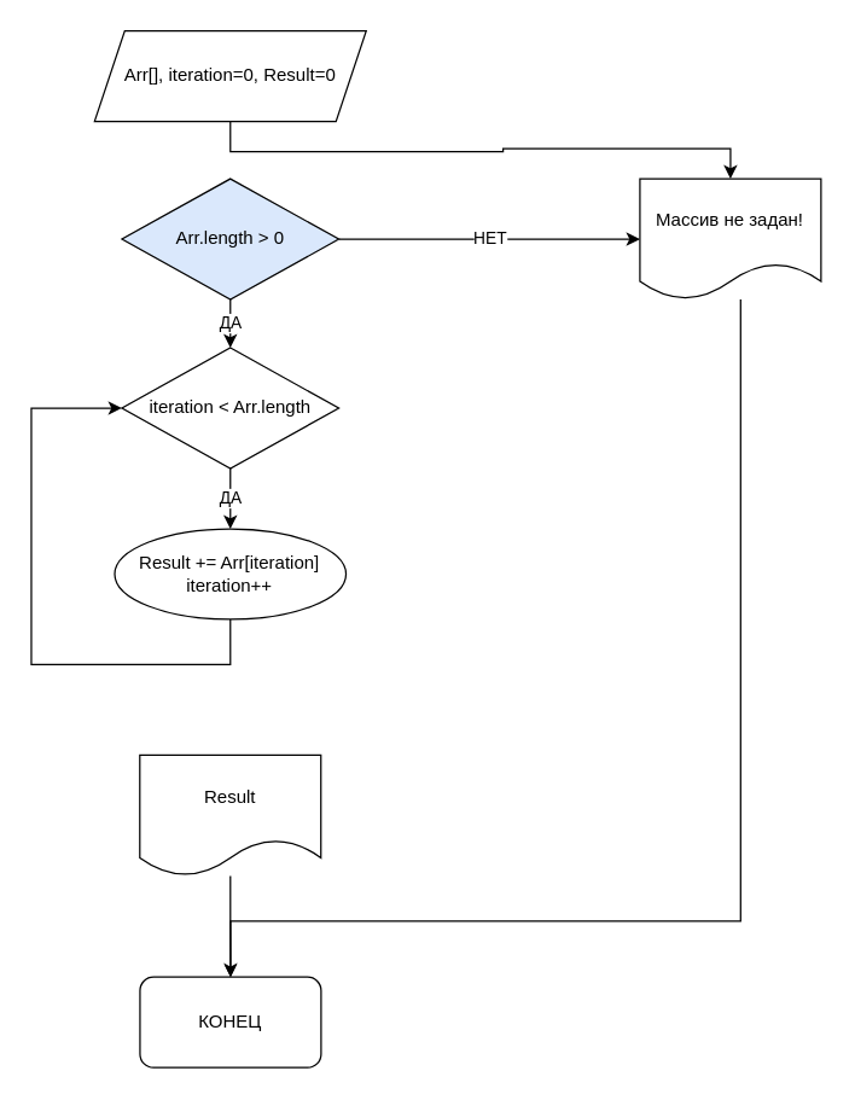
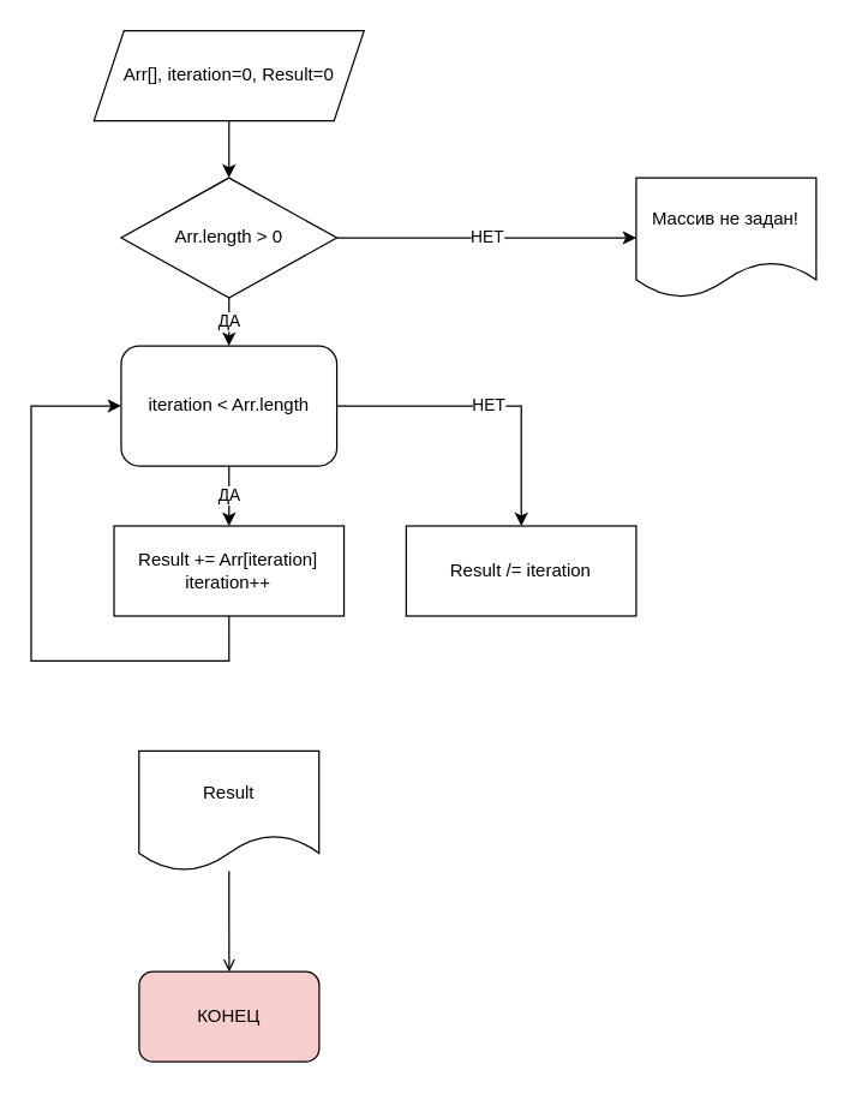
  <mxCell id="0" />
  <mxCell id="1" parent="0" />
- <mxCell id="2" style="edgeStyle=orthogonalEdgeStyle;rounded=0;orthogonalLoop=1;jettySize=auto;html=1;exitX=0.5;exitY=1;exitDx=0;exitDy=0;" edge="1" parent="1" source="3" target="8"><mxGeometry relative="1" as="geometry" /></mxCell>
+ <mxCell id="2" style="edgeStyle=orthogonalEdgeStyle;rounded=0;orthogonalLoop=1;jettySize=auto;html=1;exitX=0.5;exitY=1;exitDx=0;exitDy=0;entryX=0.5;entryY=0;entryDx=0;entryDy=0;" edge="1" parent="1" source="3" target="6"><mxGeometry relative="1" as="geometry" /></mxCell>
  <mxCell id="3" value="Arr[], iteration=0, Result=0" style="shape=parallelogram;perimeter=parallelogramPerimeter;whiteSpace=wrap;html=1;fixedSize=1;" vertex="1" parent="1"><mxGeometry x="61.88" y="20" width="180" height="60" as="geometry" /></mxCell>
  <mxCell id="4" value="ДА" style="edgeStyle=orthogonalEdgeStyle;rounded=0;orthogonalLoop=1;jettySize=auto;html=1;exitX=0.5;exitY=1;exitDx=0;exitDy=0;entryX=0.5;entryY=0;entryDx=0;entryDy=0;" edge="1" parent="1" source="6" target="11"><mxGeometry relative="1" as="geometry" /></mxCell>
  <mxCell id="5" value="НЕТ" style="edgeStyle=orthogonalEdgeStyle;rounded=0;orthogonalLoop=1;jettySize=auto;html=1;exitX=1;exitY=0.5;exitDx=0;exitDy=0;entryX=0;entryY=0.5;entryDx=0;entryDy=0;" edge="1" parent="1" source="6" target="8"><mxGeometry relative="1" as="geometry" /></mxCell>
- <mxCell id="6" value="Arr.length &amp;gt; 0" style="rhombus;whiteSpace=wrap;html=1;fillColor=#dae8fc;" vertex="1" parent="1"><mxGeometry x="80.01" y="118" width="143.75" height="80" as="geometry" /></mxCell>
- <mxCell id="7" style="edgeStyle=orthogonalEdgeStyle;rounded=0;orthogonalLoop=1;jettySize=auto;html=1;entryX=0.5;entryY=0;entryDx=0;entryDy=0;" edge="1" parent="1" source="8" target="17"><mxGeometry relative="1" as="geometry"><Array as="points"><mxPoint x="490" y="610" /><mxPoint x="152" y="610" /></Array></mxGeometry></mxCell>
+ <mxCell id="6" value="Arr.length &amp;gt; 0" style="rhombus;whiteSpace=wrap;html=1;" vertex="1" parent="1"><mxGeometry x="80.01" y="118" width="143.75" height="80" as="geometry" /></mxCell>
  <mxCell id="8" value="Массив не задан!" style="shape=document;whiteSpace=wrap;html=1;boundedLbl=1;" vertex="1" parent="1"><mxGeometry x="423.27" y="118" width="120" height="80" as="geometry" /></mxCell>
  <mxCell id="9" value="ДА" style="edgeStyle=orthogonalEdgeStyle;rounded=0;orthogonalLoop=1;jettySize=auto;html=1;exitX=0.5;exitY=1;exitDx=0;exitDy=0;entryX=0.5;entryY=0;entryDx=0;entryDy=0;" edge="1" parent="1" source="11" target="13"><mxGeometry relative="1" as="geometry" /></mxCell>
- <mxCell id="11" value="iteration &amp;lt; Arr.length" style="rhombus;whiteSpace=wrap;html=1;" vertex="1" parent="1"><mxGeometry x="80" y="230" width="143.76" height="80" as="geometry" /></mxCell>
+ <mxCell id="10" value="НЕТ" style="edgeStyle=orthogonalEdgeStyle;rounded=0;orthogonalLoop=1;jettySize=auto;html=1;exitX=1;exitY=0.5;exitDx=0;exitDy=0;" edge="1" parent="1" source="11" target="14"><mxGeometry relative="1" as="geometry" /></mxCell>
+ <mxCell id="11" value="iteration &amp;lt; Arr.length" style="whiteSpace=wrap;html=1;rounded=1;" vertex="1" parent="1"><mxGeometry x="80" y="230" width="143.76" height="80" as="geometry" /></mxCell>
  <mxCell id="12" style="edgeStyle=orthogonalEdgeStyle;rounded=0;orthogonalLoop=1;jettySize=auto;html=1;exitX=0.5;exitY=1;exitDx=0;exitDy=0;entryX=0;entryY=0.5;entryDx=0;entryDy=0;" edge="1" parent="1" source="13" target="11"><mxGeometry relative="1" as="geometry"><Array as="points"><mxPoint x="152" y="440" /><mxPoint x="20" y="440" /><mxPoint x="20" y="270" /></Array></mxGeometry></mxCell>
- <mxCell id="13" value="&lt;div&gt;Result += Arr[iteration]&lt;/div&gt;&lt;div&gt;iteration++&lt;/div&gt;" style="ellipse;whiteSpace=wrap;html=1;" vertex="1" parent="1"><mxGeometry x="75.25" y="350" width="153.27" height="60" as="geometry" /></mxCell>
+ <mxCell id="13" value="&lt;div&gt;Result += Arr[iteration]&lt;/div&gt;&lt;div&gt;iteration++&lt;/div&gt;" style="rounded=0;whiteSpace=wrap;html=1;" vertex="1" parent="1"><mxGeometry x="75.25" y="350" width="153.27" height="60" as="geometry" /></mxCell>
+ <mxCell id="14" value="Result /= iteration" style="rounded=0;whiteSpace=wrap;html=1;" vertex="1" parent="1"><mxGeometry x="270" y="350" width="153.27" height="60" as="geometry" /></mxCell>
  <mxCell id="15" value="" style="edgeStyle=orthogonalEdgeStyle;rounded=0;orthogonalLoop=1;jettySize=auto;html=1;endArrow=open;" edge="1" parent="1" source="16" target="17"><mxGeometry relative="1" as="geometry" /></mxCell>
  <mxCell id="16" value="Result" style="shape=document;whiteSpace=wrap;html=1;boundedLbl=1;" vertex="1" parent="1"><mxGeometry x="91.88" y="500" width="120" height="80" as="geometry" /></mxCell>
- <mxCell id="17" value="КОНЕЦ" style="rounded=1;whiteSpace=wrap;html=1;" vertex="1" parent="1"><mxGeometry x="92" y="647" width="120" height="60" as="geometry" /></mxCell>
+ <mxCell id="17" value="КОНЕЦ" style="rounded=1;whiteSpace=wrap;html=1;fillColor=#f8cecc;" vertex="1" parent="1"><mxGeometry x="92" y="647" width="120" height="60" as="geometry" /></mxCell>
